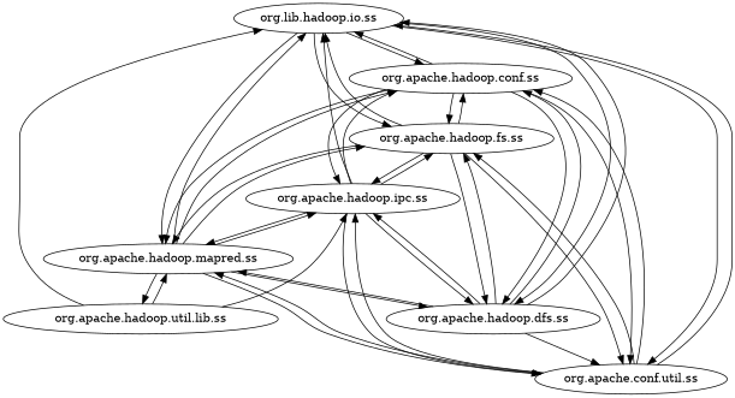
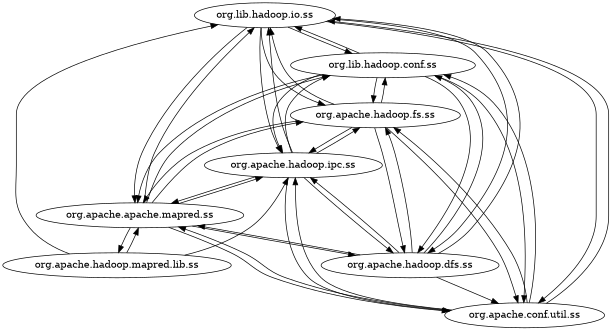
  digraph {
    n1 [label="org.lib.hadoop.io.ss"]
-   "org.apache.hadoop.conf.ss"
+   "org.apache.hadoop.conf.ss" [label="org.lib.hadoop.conf.ss"]
    "org.apache.hadoop.dfs.ss"
    n4 [label="org.apache.conf.util.ss"]
-   "org.apache.hadoop.mapred.ss"
+   "org.apache.hadoop.mapred.ss" [label="org.apache.apache.mapred.ss"]
    "org.apache.hadoop.ipc.ss"
    "org.apache.hadoop.fs.ss"
-   "org.apache.hadoop.mapred.lib.ss" [label="org.apache.hadoop.util.lib.ss"]
+   "org.apache.hadoop.mapred.lib.ss"
    n1 -> "org.apache.hadoop.conf.ss"
    n1 -> "org.apache.hadoop.dfs.ss"
    n1 -> n4
    n1 -> "org.apache.hadoop.mapred.ss"
+   n1 -> "org.apache.hadoop.ipc.ss"
    n1 -> "org.apache.hadoop.fs.ss"
    "org.apache.hadoop.conf.ss" -> n1
    "org.apache.hadoop.conf.ss" -> "org.apache.hadoop.dfs.ss"
    "org.apache.hadoop.conf.ss" -> n4
    "org.apache.hadoop.conf.ss" -> "org.apache.hadoop.mapred.ss"
    "org.apache.hadoop.conf.ss" -> "org.apache.hadoop.ipc.ss"
    "org.apache.hadoop.conf.ss" -> "org.apache.hadoop.fs.ss"
    "org.apache.hadoop.dfs.ss" -> n1
    "org.apache.hadoop.dfs.ss" -> "org.apache.hadoop.conf.ss"
    "org.apache.hadoop.dfs.ss" -> n4
    "org.apache.hadoop.dfs.ss" -> "org.apache.hadoop.mapred.ss"
    "org.apache.hadoop.dfs.ss" -> "org.apache.hadoop.ipc.ss"
    "org.apache.hadoop.dfs.ss" -> "org.apache.hadoop.fs.ss"
    n4 -> n1
    n4 -> "org.apache.hadoop.conf.ss"
    n4 -> "org.apache.hadoop.mapred.ss"
    n4 -> "org.apache.hadoop.ipc.ss"
    n4 -> "org.apache.hadoop.fs.ss"
    "org.apache.hadoop.mapred.ss" -> n1
    "org.apache.hadoop.mapred.ss" -> "org.apache.hadoop.conf.ss"
    "org.apache.hadoop.mapred.ss" -> "org.apache.hadoop.dfs.ss"
    "org.apache.hadoop.mapred.ss" -> n4
    "org.apache.hadoop.mapred.ss" -> "org.apache.hadoop.ipc.ss"
    "org.apache.hadoop.mapred.ss" -> "org.apache.hadoop.fs.ss"
    "org.apache.hadoop.mapred.ss" -> "org.apache.hadoop.mapred.lib.ss"
    "org.apache.hadoop.ipc.ss" -> n1
    "org.apache.hadoop.ipc.ss" -> "org.apache.hadoop.conf.ss"
    "org.apache.hadoop.ipc.ss" -> "org.apache.hadoop.dfs.ss"
    "org.apache.hadoop.ipc.ss" -> n4
    "org.apache.hadoop.ipc.ss" -> "org.apache.hadoop.mapred.ss"
    "org.apache.hadoop.ipc.ss" -> "org.apache.hadoop.fs.ss"
    "org.apache.hadoop.fs.ss" -> n1
    "org.apache.hadoop.fs.ss" -> "org.apache.hadoop.conf.ss"
    "org.apache.hadoop.fs.ss" -> "org.apache.hadoop.dfs.ss"
    "org.apache.hadoop.fs.ss" -> n4
    "org.apache.hadoop.fs.ss" -> "org.apache.hadoop.mapred.ss"
    "org.apache.hadoop.fs.ss" -> "org.apache.hadoop.ipc.ss"
    "org.apache.hadoop.mapred.lib.ss" -> n1
    "org.apache.hadoop.mapred.lib.ss" -> "org.apache.hadoop.mapred.ss"
    "org.apache.hadoop.mapred.lib.ss" -> "org.apache.hadoop.ipc.ss"
  }
